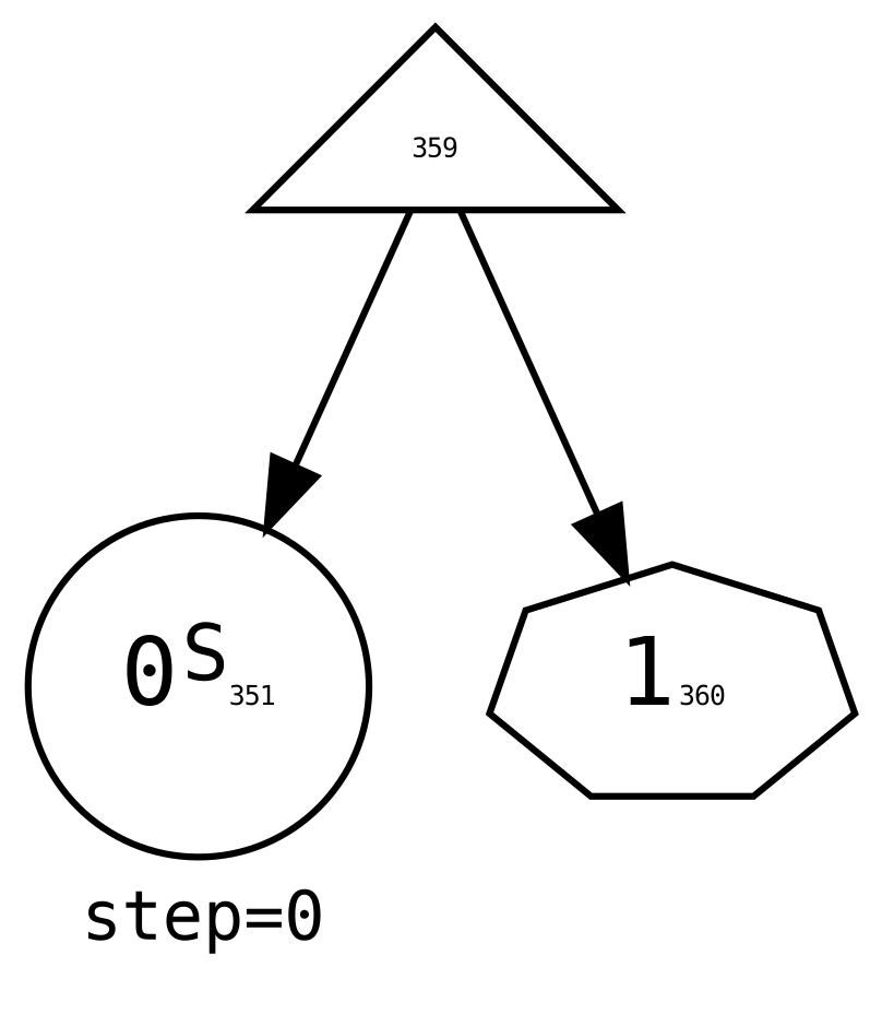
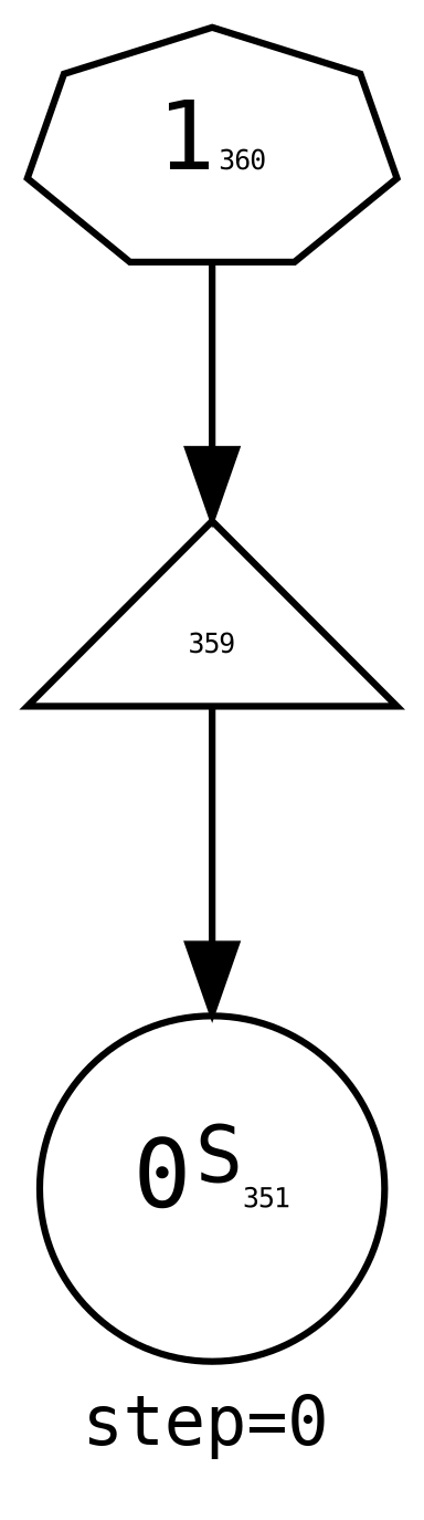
  digraph {
    fontname="DejaVu Sans Mono"
    fontsize=10
    label="step=0"
    labeljust=left
    labelloc=bottom
    node [color=black fontname="DejaVu Sans Mono" labelfontcolor=black peripheries=1]
    edge [color=black fontname="DejaVu Sans Mono"]
    n1 [label=<0<SUP>S</SUP><FONT POINT-SIZE='4'>351</FONT>> shape=circle]
    n2 [label=<<FONT POINT-SIZE='4'>359</FONT>> shape=triangle]
    n3 [label=<1<FONT POINT-SIZE='4'>360</FONT>> shape=septagon labelfontcolor=""]
    n2 -> n1
-   n2 -> n3
+   n3 -> n2
  }
